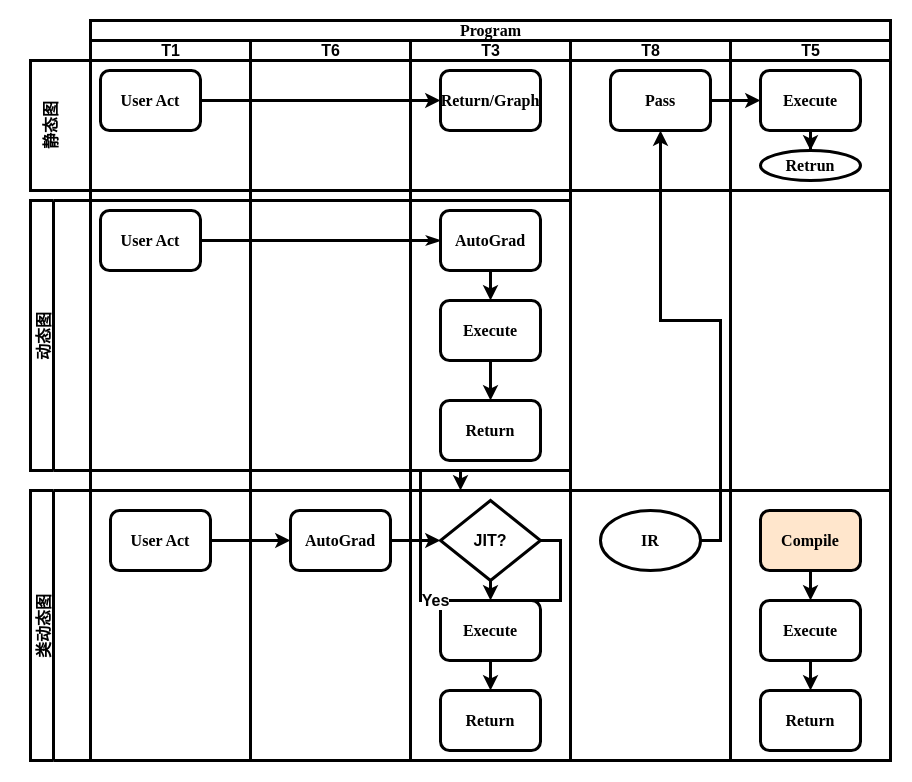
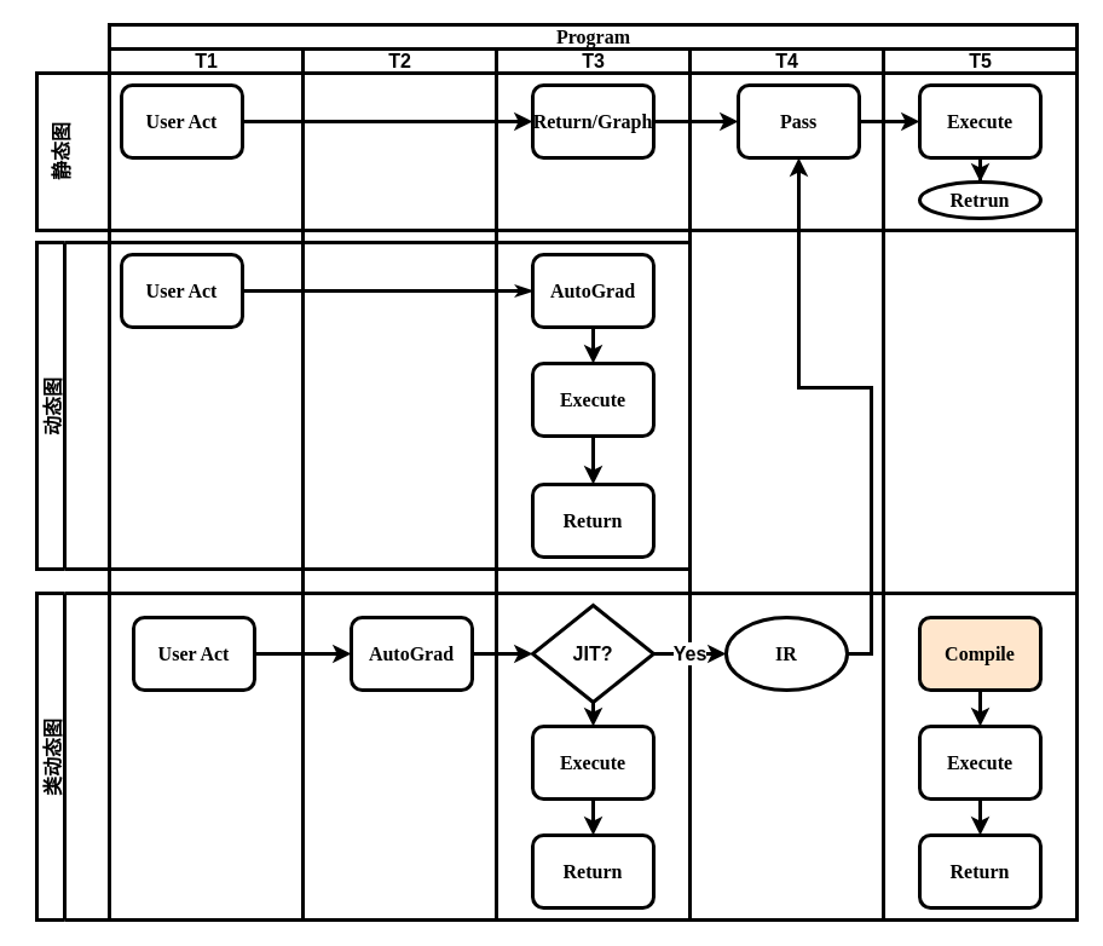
  <mxCell id="0" />
  <mxCell id="1" parent="0" />
  <mxCell id="2" value="" style="rounded=0;whiteSpace=wrap;html=1;fontStyle=1;fontSize=16;strokeWidth=3;" vertex="1" parent="1"><mxGeometry x="30" y="60" width="860" height="130" as="geometry" /></mxCell>
  <mxCell id="3" value="Program" style="swimlane;html=1;childLayout=stackLayout;startSize=20;rounded=0;shadow=0;labelBackgroundColor=none;strokeWidth=3;fontFamily=Verdana;fontSize=16;align=center;fontStyle=1" parent="1" vertex="1"><mxGeometry x="90" y="20" width="800" height="740" as="geometry" /></mxCell>
  <mxCell id="4" value="T1" style="swimlane;html=1;startSize=20;fontStyle=1;fontSize=16;strokeWidth=3;" parent="3" vertex="1"><mxGeometry y="20" width="160" height="720" as="geometry" /></mxCell>
  <mxCell id="5" value="User Act" style="rounded=1;whiteSpace=wrap;html=1;shadow=0;labelBackgroundColor=none;strokeWidth=3;fontFamily=Verdana;fontSize=16;align=center;fontStyle=1" parent="4" vertex="1"><mxGeometry x="10" y="170" width="100" height="60" as="geometry" /></mxCell>
  <mxCell id="6" value="User Act" style="rounded=1;whiteSpace=wrap;html=1;shadow=0;labelBackgroundColor=none;strokeWidth=3;fontFamily=Verdana;fontSize=16;align=center;fontStyle=1" vertex="1" parent="4"><mxGeometry x="10" y="30" width="100" height="60" as="geometry" /></mxCell>
  <mxCell id="7" value="User Act" style="rounded=1;whiteSpace=wrap;html=1;shadow=0;labelBackgroundColor=none;strokeWidth=3;fontFamily=Verdana;fontSize=16;align=center;fontStyle=1" vertex="1" parent="4"><mxGeometry x="20" y="470" width="100" height="60" as="geometry" /></mxCell>
  <mxCell id="8" style="edgeStyle=orthogonalEdgeStyle;rounded=1;html=1;labelBackgroundColor=none;startArrow=none;startFill=0;startSize=5;endArrow=classicThin;endFill=1;endSize=5;jettySize=auto;orthogonalLoop=1;strokeWidth=3;fontFamily=Verdana;fontSize=16;entryX=0;entryY=0.5;entryDx=0;entryDy=0;fontStyle=1" parent="3" source="5" target="13" edge="1"><mxGeometry relative="1" as="geometry"><mxPoint x="190" y="115" as="targetPoint" /></mxGeometry></mxCell>
- <mxCell id="9" value="T6" style="swimlane;html=1;startSize=20;fontStyle=1;fontSize=16;strokeWidth=3;" parent="3" vertex="1"><mxGeometry x="160" y="20" width="160" height="720" as="geometry" /></mxCell>
+ <mxCell id="9" value="T2" style="swimlane;html=1;startSize=20;fontStyle=1;fontSize=16;strokeWidth=3;" parent="3" vertex="1"><mxGeometry x="160" y="20" width="160" height="720" as="geometry" /></mxCell>
  <mxCell id="10" value="AutoGrad" style="rounded=1;whiteSpace=wrap;html=1;shadow=0;labelBackgroundColor=none;strokeWidth=3;fontFamily=Verdana;fontSize=16;align=center;fontStyle=1" vertex="1" parent="9"><mxGeometry x="40" y="470" width="100" height="60" as="geometry" /></mxCell>
  <mxCell id="11" value="T3" style="swimlane;html=1;startSize=20;fontStyle=1;fontSize=16;strokeWidth=3;" parent="3" vertex="1"><mxGeometry x="320" y="20" width="160" height="720" as="geometry" /></mxCell>
  <mxCell id="12" value="Return/Graph" style="rounded=1;whiteSpace=wrap;html=1;shadow=0;labelBackgroundColor=none;strokeWidth=3;fontFamily=Verdana;fontSize=16;align=center;fontStyle=1" vertex="1" parent="11"><mxGeometry x="30" y="30" width="100" height="60" as="geometry" /></mxCell>
  <mxCell id="13" value="AutoGrad" style="rounded=1;whiteSpace=wrap;html=1;shadow=0;labelBackgroundColor=none;strokeWidth=3;fontFamily=Verdana;fontSize=16;align=center;fontStyle=1" parent="11" vertex="1"><mxGeometry x="30" y="170" width="100" height="60" as="geometry" /></mxCell>
  <mxCell id="14" value="Execute" style="rounded=1;whiteSpace=wrap;html=1;shadow=0;labelBackgroundColor=none;strokeWidth=3;fontFamily=Verdana;fontSize=16;align=center;fontStyle=1" vertex="1" parent="11"><mxGeometry x="30" y="260" width="100" height="60" as="geometry" /></mxCell>
  <mxCell id="15" value="Return&lt;br style=&quot;font-size: 16px;&quot;&gt;" style="rounded=1;whiteSpace=wrap;html=1;shadow=0;labelBackgroundColor=none;strokeWidth=3;fontFamily=Verdana;fontSize=16;align=center;fontStyle=1" vertex="1" parent="11"><mxGeometry x="30" y="360" width="100" height="60" as="geometry" /></mxCell>
  <mxCell id="16" value="Execute" style="rounded=1;whiteSpace=wrap;html=1;shadow=0;labelBackgroundColor=none;strokeWidth=3;fontFamily=Verdana;fontSize=16;align=center;fontStyle=1" vertex="1" parent="11"><mxGeometry x="30" y="560" width="100" height="60" as="geometry" /></mxCell>
  <mxCell id="17" value="Return&lt;br style=&quot;font-size: 16px;&quot;&gt;" style="rounded=1;whiteSpace=wrap;html=1;shadow=0;labelBackgroundColor=none;strokeWidth=3;fontFamily=Verdana;fontSize=16;align=center;fontStyle=1" vertex="1" parent="11"><mxGeometry x="30" y="650" width="100" height="60" as="geometry" /></mxCell>
  <mxCell id="18" style="edgeStyle=orthogonalEdgeStyle;rounded=0;orthogonalLoop=1;jettySize=auto;html=1;exitX=0.5;exitY=1;exitDx=0;exitDy=0;entryX=0.5;entryY=0;entryDx=0;entryDy=0;fontStyle=1;fontSize=16;strokeWidth=3;" edge="1" parent="11" source="13" target="14"><mxGeometry relative="1" as="geometry"><mxPoint x="-90" y="180" as="targetPoint" /></mxGeometry></mxCell>
  <mxCell id="19" style="edgeStyle=orthogonalEdgeStyle;rounded=0;orthogonalLoop=1;jettySize=auto;html=1;exitX=0.5;exitY=1;exitDx=0;exitDy=0;fontStyle=1;fontSize=16;strokeWidth=3;" edge="1" parent="11" source="14" target="15"><mxGeometry relative="1" as="geometry" /></mxCell>
  <mxCell id="20" style="edgeStyle=orthogonalEdgeStyle;rounded=0;orthogonalLoop=1;jettySize=auto;html=1;exitX=0.5;exitY=1;exitDx=0;exitDy=0;entryX=0.5;entryY=0;entryDx=0;entryDy=0;fontStyle=1;fontSize=16;strokeWidth=3;" edge="1" parent="11" target="16"><mxGeometry relative="1" as="geometry"><mxPoint x="80" y="530" as="sourcePoint" /></mxGeometry></mxCell>
  <mxCell id="21" style="edgeStyle=orthogonalEdgeStyle;rounded=0;orthogonalLoop=1;jettySize=auto;html=1;exitX=0.5;exitY=1;exitDx=0;exitDy=0;entryX=0.5;entryY=0;entryDx=0;entryDy=0;fontStyle=1;fontSize=16;strokeWidth=3;" edge="1" parent="11" source="16" target="17"><mxGeometry relative="1" as="geometry" /></mxCell>
  <mxCell id="22" value="JIT?" style="rhombus;whiteSpace=wrap;html=1;fontStyle=1;fontSize=16;strokeWidth=3;" vertex="1" parent="11"><mxGeometry x="30" y="460" width="100" height="80" as="geometry" /></mxCell>
- <mxCell id="23" value="T8" style="swimlane;html=1;startSize=20;fontStyle=1;fontSize=16;strokeWidth=3;" parent="3" vertex="1"><mxGeometry x="480" y="20" width="160" height="720" as="geometry" /></mxCell>
+ <mxCell id="23" value="T4" style="swimlane;html=1;startSize=20;fontStyle=1;fontSize=16;strokeWidth=3;" parent="3" vertex="1"><mxGeometry x="480" y="20" width="160" height="720" as="geometry" /></mxCell>
  <mxCell id="24" value="IR" style="ellipse;whiteSpace=wrap;html=1;shadow=0;labelBackgroundColor=none;strokeWidth=3;fontFamily=Verdana;fontSize=16;align=center;fontStyle=1;" vertex="1" parent="23"><mxGeometry x="30" y="470" width="100" height="60" as="geometry" /></mxCell>
  <mxCell id="25" value="Pass" style="rounded=1;whiteSpace=wrap;html=1;shadow=0;labelBackgroundColor=none;strokeWidth=3;fontFamily=Verdana;fontSize=16;align=center;fontStyle=1" vertex="1" parent="23"><mxGeometry x="40" y="30" width="100" height="60" as="geometry" /></mxCell>
  <mxCell id="26" value="T5" style="swimlane;html=1;startSize=20;fontStyle=1;fontSize=16;strokeWidth=3;" parent="3" vertex="1"><mxGeometry x="640" y="20" width="160" height="720" as="geometry" /></mxCell>
  <mxCell id="27" value="Retrun" style="ellipse;whiteSpace=wrap;html=1;shadow=0;labelBackgroundColor=none;strokeWidth=3;fontFamily=Verdana;fontSize=16;align=center;fontStyle=1;" vertex="1" parent="26"><mxGeometry x="30" y="110" width="100" height="30" as="geometry" /></mxCell>
  <mxCell id="28" style="edgeStyle=orthogonalEdgeStyle;rounded=0;orthogonalLoop=1;jettySize=auto;html=1;exitX=0.5;exitY=1;exitDx=0;exitDy=0;entryX=0.5;entryY=0;entryDx=0;entryDy=0;fontStyle=1;fontSize=16;strokeWidth=3;" edge="1" parent="26" source="29" target="32"><mxGeometry relative="1" as="geometry" /></mxCell>
  <mxCell id="29" value="Execute" style="rounded=1;whiteSpace=wrap;html=1;shadow=0;labelBackgroundColor=none;strokeWidth=3;fontFamily=Verdana;fontSize=16;align=center;fontStyle=1" vertex="1" parent="26"><mxGeometry x="30" y="560" width="100" height="60" as="geometry" /></mxCell>
  <mxCell id="30" style="edgeStyle=orthogonalEdgeStyle;rounded=0;orthogonalLoop=1;jettySize=auto;html=1;exitX=0.5;exitY=1;exitDx=0;exitDy=0;entryX=0.5;entryY=0;entryDx=0;entryDy=0;fontStyle=1;fontSize=16;strokeWidth=3;" edge="1" parent="26" source="31" target="29"><mxGeometry relative="1" as="geometry" /></mxCell>
  <mxCell id="31" value="Compile" style="rounded=1;whiteSpace=wrap;html=1;shadow=0;labelBackgroundColor=none;strokeWidth=3;fontFamily=Verdana;fontSize=16;align=center;fontStyle=1;fillColor=#ffe6cc;" vertex="1" parent="26"><mxGeometry x="30" y="470" width="100" height="60" as="geometry" /></mxCell>
  <mxCell id="32" value="Return" style="rounded=1;whiteSpace=wrap;html=1;shadow=0;labelBackgroundColor=none;strokeWidth=3;fontFamily=Verdana;fontSize=16;align=center;fontStyle=1" vertex="1" parent="26"><mxGeometry x="30" y="650" width="100" height="60" as="geometry" /></mxCell>
  <mxCell id="33" value="" style="edgeStyle=orthogonalEdgeStyle;rounded=0;orthogonalLoop=1;jettySize=auto;html=1;fontStyle=1;fontSize=16;strokeWidth=3;" edge="1" parent="26" source="34" target="27"><mxGeometry relative="1" as="geometry" /></mxCell>
  <mxCell id="34" value="Execute" style="rounded=1;whiteSpace=wrap;html=1;shadow=0;labelBackgroundColor=none;strokeWidth=3;fontFamily=Verdana;fontSize=16;align=center;fontStyle=1" vertex="1" parent="26"><mxGeometry x="30" y="30" width="100" height="60" as="geometry" /></mxCell>
  <mxCell id="35" style="edgeStyle=orthogonalEdgeStyle;rounded=0;orthogonalLoop=1;jettySize=auto;html=1;exitX=1;exitY=0.5;exitDx=0;exitDy=0;entryX=0;entryY=0.5;entryDx=0;entryDy=0;fontStyle=1;fontSize=16;strokeWidth=3;" edge="1" parent="3" source="6" target="12"><mxGeometry relative="1" as="geometry" /></mxCell>
+ <mxCell id="36" style="edgeStyle=orthogonalEdgeStyle;rounded=0;orthogonalLoop=1;jettySize=auto;html=1;exitX=1;exitY=0.5;exitDx=0;exitDy=0;entryX=0;entryY=0.5;entryDx=0;entryDy=0;fontStyle=1;fontSize=16;strokeWidth=3;" edge="1" parent="3" source="12" target="25"><mxGeometry relative="1" as="geometry" /></mxCell>
  <mxCell id="37" style="edgeStyle=orthogonalEdgeStyle;rounded=0;orthogonalLoop=1;jettySize=auto;html=1;exitX=1;exitY=0.5;exitDx=0;exitDy=0;entryX=0;entryY=0.5;entryDx=0;entryDy=0;fontStyle=1;fontSize=16;strokeWidth=3;" edge="1" parent="3" source="25" target="34"><mxGeometry relative="1" as="geometry" /></mxCell>
  <mxCell id="38" style="edgeStyle=orthogonalEdgeStyle;rounded=0;orthogonalLoop=1;jettySize=auto;html=1;exitX=1;exitY=0.5;exitDx=0;exitDy=0;entryX=0;entryY=0.5;entryDx=0;entryDy=0;fontStyle=1;fontSize=16;strokeWidth=3;" edge="1" parent="3" source="7"><mxGeometry relative="1" as="geometry"><mxPoint x="200" y="520" as="targetPoint" /></mxGeometry></mxCell>
  <mxCell id="39" style="edgeStyle=orthogonalEdgeStyle;rounded=0;orthogonalLoop=1;jettySize=auto;html=1;entryX=0;entryY=0.5;entryDx=0;entryDy=0;fontStyle=1;fontSize=16;strokeWidth=3;" edge="1" parent="3"><mxGeometry relative="1" as="geometry"><mxPoint x="300" y="520" as="sourcePoint" /><mxPoint x="350" y="520" as="targetPoint" /></mxGeometry></mxCell>
  <mxCell id="40" style="edgeStyle=orthogonalEdgeStyle;rounded=0;orthogonalLoop=1;jettySize=auto;html=1;exitX=1;exitY=0.5;exitDx=0;exitDy=0;fontStyle=1;fontSize=16;strokeWidth=3;" edge="1" parent="3" source="24" target="25"><mxGeometry relative="1" as="geometry" /></mxCell>
- <mxCell id="41" value="Yes" style="edgeStyle=orthogonalEdgeStyle;rounded=0;orthogonalLoop=1;jettySize=auto;html=1;exitX=1;exitY=0.5;exitDx=0;exitDy=0;fontStyle=1;fontSize=16;strokeWidth=3;" edge="1" parent="3" source="22" target="42"><mxGeometry relative="1" as="geometry" /></mxCell>
+ <mxCell id="41" value="Yes" style="edgeStyle=orthogonalEdgeStyle;rounded=0;orthogonalLoop=1;jettySize=auto;html=1;exitX=1;exitY=0.5;exitDx=0;exitDy=0;entryX=0;entryY=0.5;entryDx=0;entryDy=0;fontStyle=1;fontSize=16;strokeWidth=3;" edge="1" parent="3" source="22" target="24"><mxGeometry relative="1" as="geometry" /></mxCell>
  <mxCell id="42" value="类动态图" style="swimlane;horizontal=0;fontStyle=1;fontSize=16;strokeWidth=3;" vertex="1" parent="1"><mxGeometry x="30" y="490" width="860" height="270" as="geometry" /></mxCell>
  <mxCell id="43" value="动态图" style="swimlane;horizontal=0;fontStyle=1;fontSize=16;strokeWidth=3;" vertex="1" parent="1"><mxGeometry x="30" y="200" width="540" height="270" as="geometry" /></mxCell>
  <mxCell id="44" value="静态图" style="text;html=1;strokeColor=none;fillColor=none;align=center;verticalAlign=middle;whiteSpace=wrap;rounded=0;rotation=-90;fontStyle=1;fontSize=16;strokeWidth=3;" vertex="1" parent="1"><mxGeometry x="20" y="110" width="60" height="30" as="geometry" /></mxCell>
